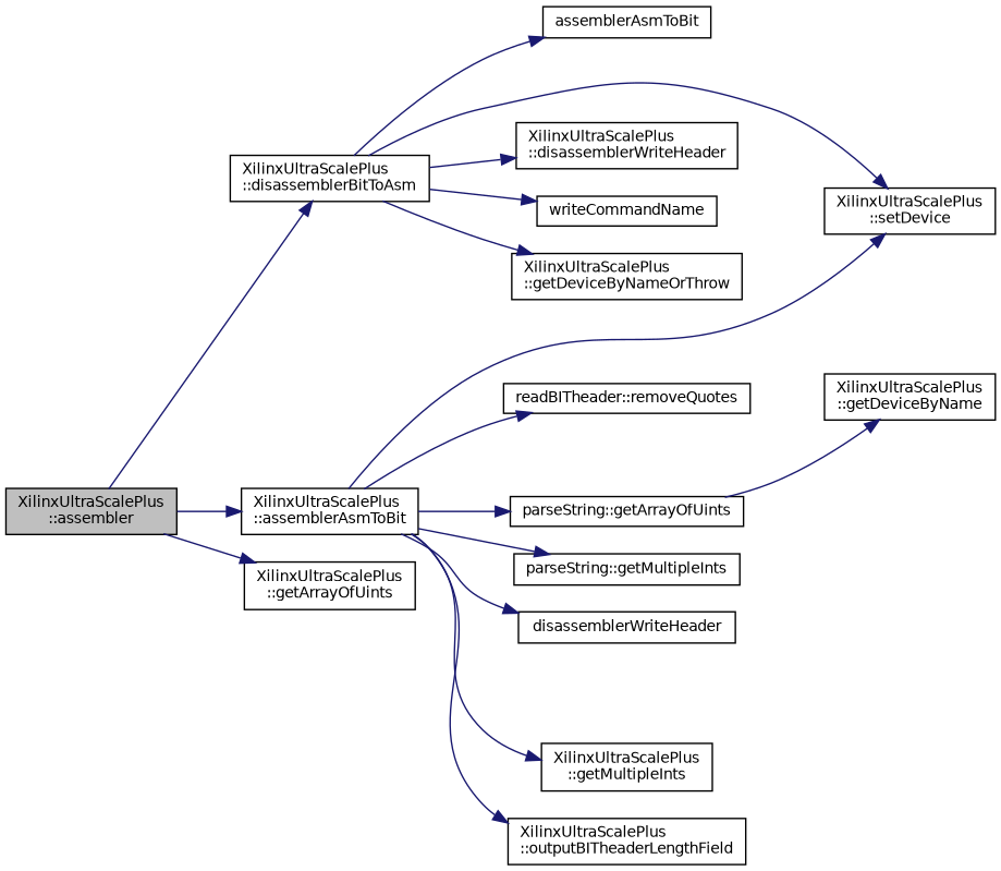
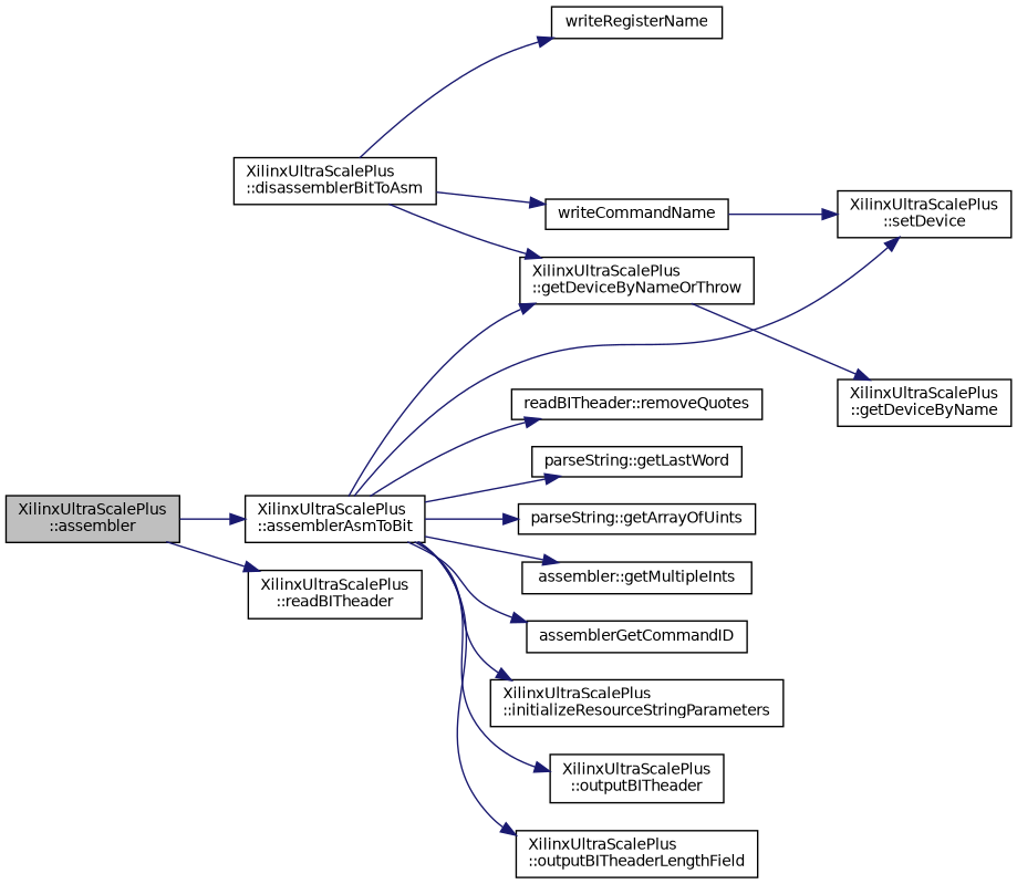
  digraph {
    rankdir=LR
    node [color=black fillcolor=white fontname=Helvetica fontsize=10 shape=record style=filled]
    edge [color=midnightblue fontname=Helvetica fontsize=10 labelfontname=Helvetica labelfontsize=10 style=solid]
    n1 [fillcolor=grey75 fontcolor=black height=0.2 label="XilinxUltraScalePlus\l::assembler" width=0.4]
    n2 [height=0.2 label="XilinxUltraScalePlus\l::assemblerAsmToBit" width=0.4]
    n3 [height=0.2 label="XilinxUltraScalePlus\l::disassemblerBitToAsm" width=0.4]
-   n4 [height=0.2 label="XilinxUltraScalePlus\l::getArrayOfUints" width=0.4]
-   n5 [height=0.2 label=disassemblerWriteHeader width=0.4]
+   n4 [height=0.2 label="XilinxUltraScalePlus\l::readBITheader" width=0.4]
+   n5 [height=0.2 label=assemblerGetCommandID width=0.4]
    n6 [height=0.2 label="parseString::getArrayOfUints" width=0.4]
    n7 [height=0.2 label="XilinxUltraScalePlus\l::getDeviceByNameOrThrow" width=0.4]
-   n9 [height=0.2 label="parseString::getMultipleInts" width=0.4]
-   n11 [height=0.2 label="XilinxUltraScalePlus\l::getMultipleInts" width=0.4]
+   n8 [height=0.2 label="parseString::getLastWord" width=0.4]
+   n9 [height=0.2 label="assembler::getMultipleInts" width=0.4]
+   n10 [height=0.2 label="XilinxUltraScalePlus\l::initializeResourceStringParameters" width=0.4]
+   n11 [height=0.2 label="XilinxUltraScalePlus\l::outputBITheader" width=0.4]
    n12 [height=0.2 label="XilinxUltraScalePlus\l::outputBITheaderLengthField" width=0.4]
    n13 [height=0.2 label="readBITheader::removeQuotes" width=0.4]
    n14 [height=0.2 label="XilinxUltraScalePlus\l::setDevice" width=0.4]
-   n15 [height=0.2 label="XilinxUltraScalePlus\l::disassemblerWriteHeader" width=0.4]
    n16 [height=0.2 label=writeCommandName width=0.4]
-   n17 [height=0.2 label=assemblerAsmToBit width=0.4]
+   n17 [height=0.2 label=writeRegisterName width=0.4]
    n18 [height=0.2 label="XilinxUltraScalePlus\l::getDeviceByName" width=0.4]
    n1 -> n2
-   n1 -> n3
    n1 -> n4
    n2 -> n5
    n2 -> n6
+   n2 -> n7
+   n2 -> n8
    n2 -> n9
+   n2 -> n10
    n2 -> n11
    n2 -> n12
    n2 -> n13
    n2 -> n14
    n3 -> n7
-   n3 -> n14
-   n3 -> n15
+   n16 -> n14
    n3 -> n16
    n3 -> n17
-   n6 -> n18
+   n7 -> n18
  }
